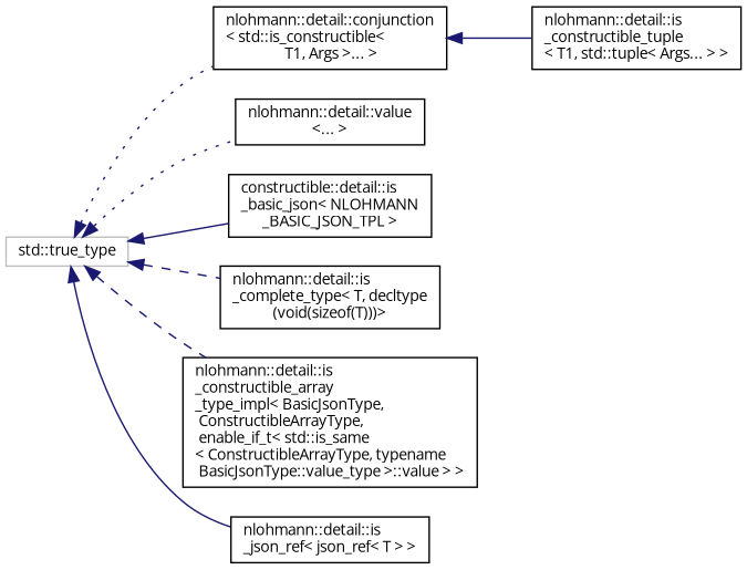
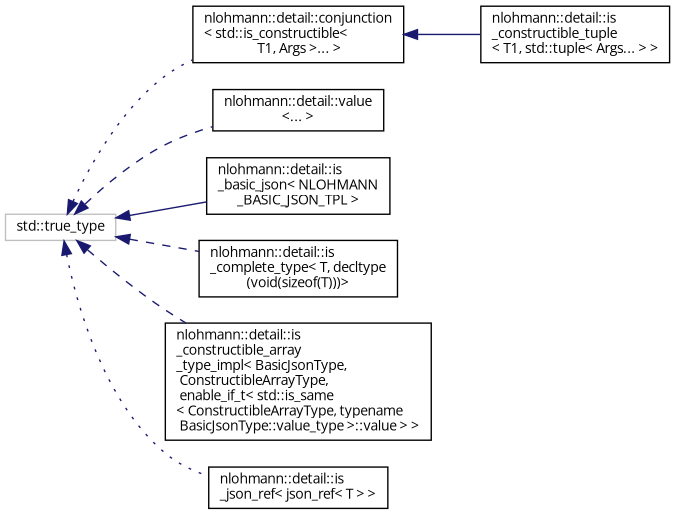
  digraph {
    fontname="Open Sans"
    rankdir=LR
    node [color=black fillcolor=white fontname="Open Sans" fontsize=10 shape=record style=filled]
    edge [color=midnightblue dir=back fontname="Open Sans" fontsize=10 labelfontname=Helvetica labelfontsize=10 style=solid]
    n1 [color=grey75 height=0.2 label="std::true_type" width=0.4]
    n2 [height=0.2 label="nlohmann::detail::conjunction\l\< std::is_constructible\<\l T1, Args \>... \>" width=0.4]
    n3 [height=0.2 label="nlohmann::detail::value\l\<... \>" width=0.4]
-   n4 [height=0.2 label="constructible::detail::is\l_basic_json\< NLOHMANN\l_BASIC_JSON_TPL \>" width=0.4]
+   n4 [height=0.2 label="nlohmann::detail::is\l_basic_json\< NLOHMANN\l_BASIC_JSON_TPL \>" width=0.4]
    n5 [height=0.2 label="nlohmann::detail::is\l_complete_type\< T, decltype\l(void(sizeof(T)))\>" width=0.4]
    n6 [height=0.2 label="nlohmann::detail::is\l_constructible_array\l_type_impl\< BasicJsonType,\l ConstructibleArrayType,\l enable_if_t\< std::is_same\l\< ConstructibleArrayType, typename\l BasicJsonType::value_type \>::value \> \>" width=0.4]
    n7 [height=0.2 label="nlohmann::detail::is\l_json_ref\< json_ref\< T \> \>" width=0.4]
    n8 [height=0.2 label="nlohmann::detail::is\l_constructible_tuple\l\< T1, std::tuple\< Args... \> \>" width=0.4]
    n1 -> n2 [style=dotted]
-   n1 -> n3 [style=dotted]
+   n1 -> n3 [style=dashed]
    n1 -> n4
    n1 -> n5 [style=dashed]
    n1 -> n6 [style=dashed]
-   n1 -> n7
+   n1 -> n7 [style=dotted]
    n2 -> n8
  }
